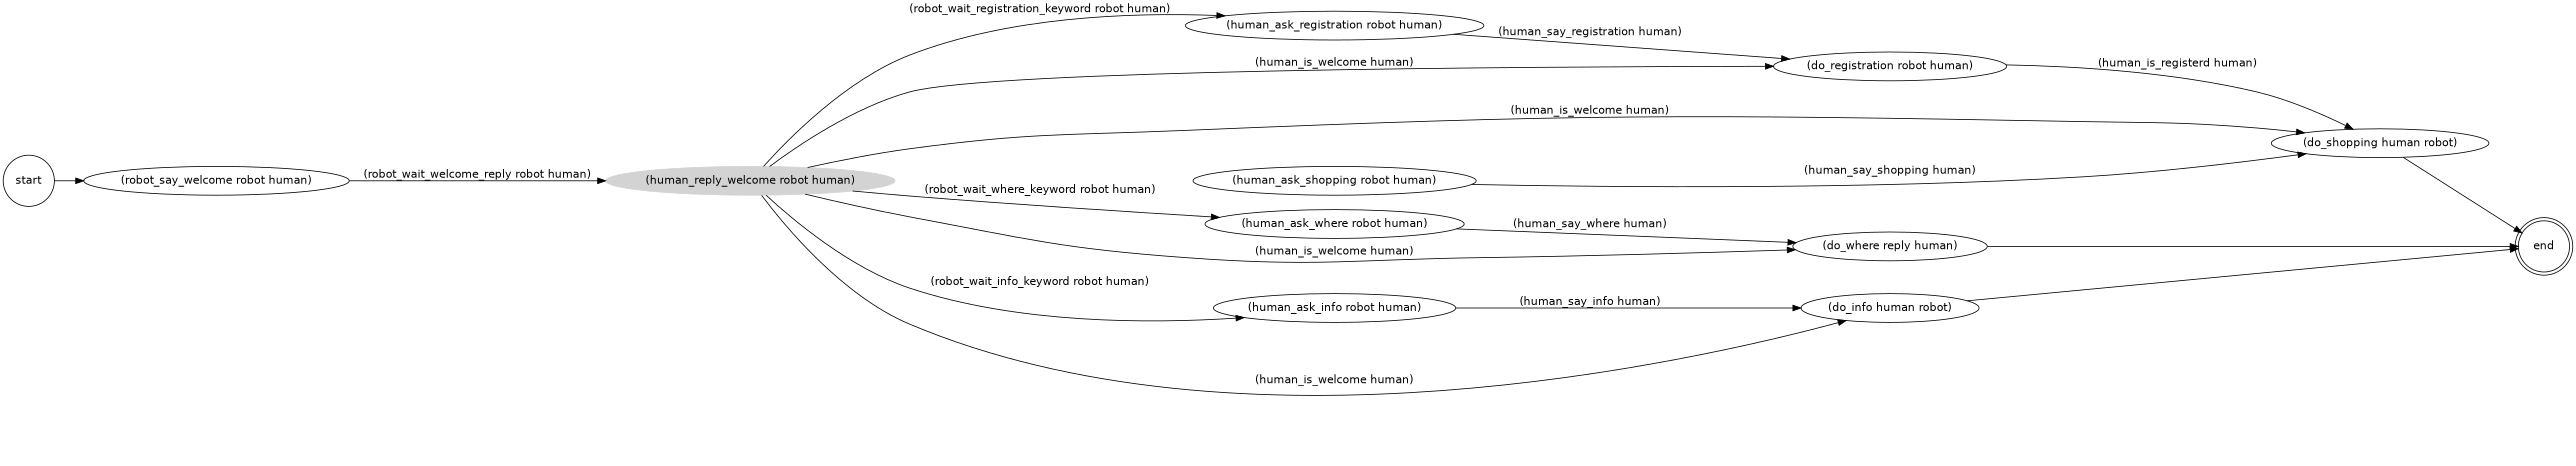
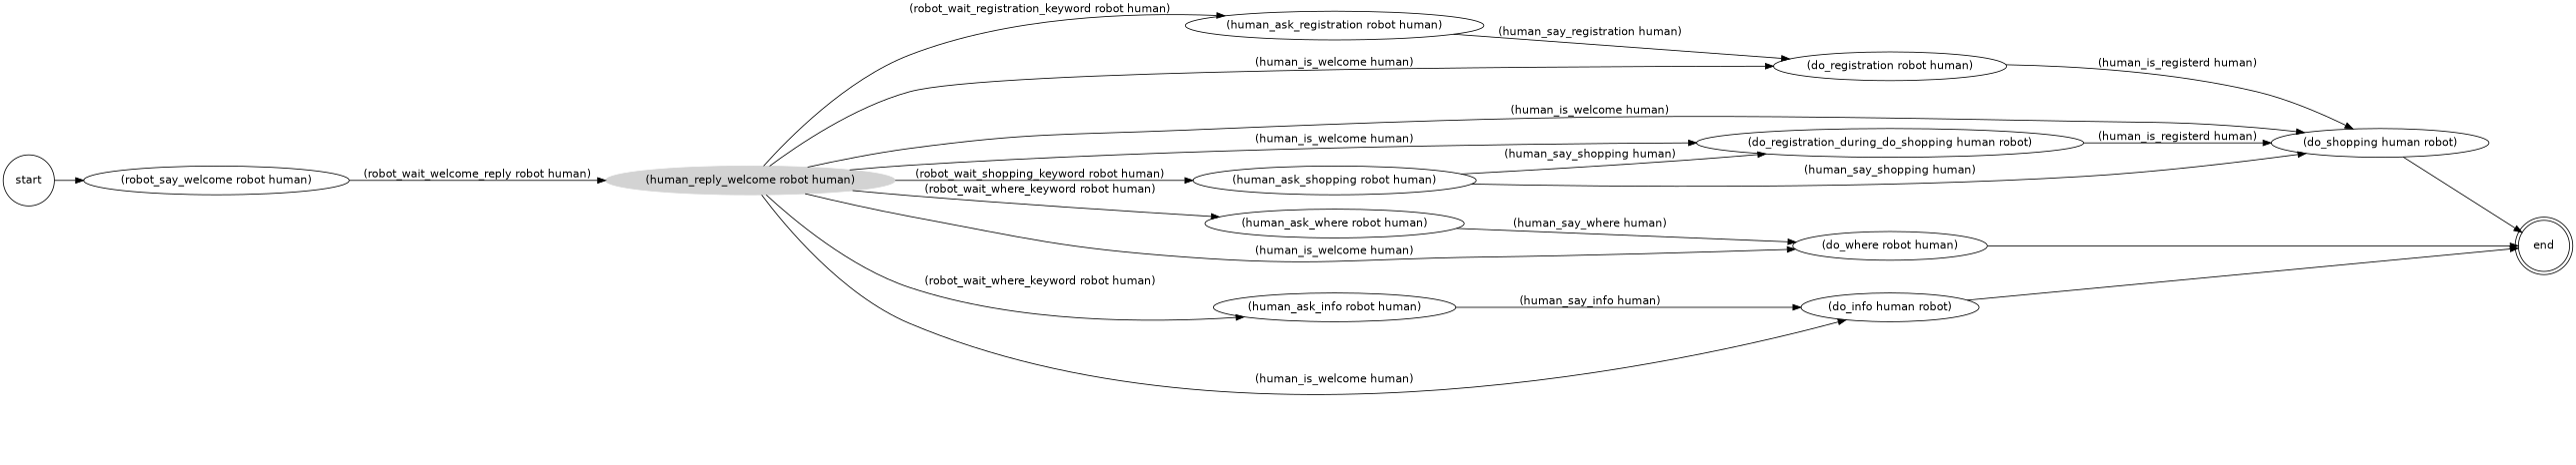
  strict digraph {
    fontname=helvetica
    rankdir=LR
    node [fontname=helvetica shape=ellipse]
    edge [fontname=helvetica]
    n1 [label=end peripheries=2 shape=circle]
    "(do_shopping human robot)"
-   "(do_where robot human)" [label="(do_where reply human)"]
+   "(do_registration_during_do_shopping human robot)"
+   "(do_where robot human)"
    "(do_info human robot)"
    "(do_registration robot human)"
    "(human_ask_shopping robot human)"
    "(human_ask_where robot human)"
    "(human_ask_info robot human)"
    "(human_ask_registration robot human)"
    "(human_reply_welcome robot human)" [color=lightgrey style=filled]
    "(robot_say_welcome robot human)"
    n13 [label=start peripheries=1 shape=circle]
    "(do_shopping human robot)" -> n1
+   "(do_registration_during_do_shopping human robot)" -> "(do_shopping human robot)" [label="(human_is_registerd human)"]
    "(do_where robot human)" -> n1
    "(do_info human robot)" -> n1
    "(do_registration robot human)" -> "(do_shopping human robot)" [label="(human_is_registerd human)"]
    "(human_ask_shopping robot human)" -> "(do_shopping human robot)" [label="(human_say_shopping human)"]
+   "(human_ask_shopping robot human)" -> "(do_registration_during_do_shopping human robot)" [label="(human_say_shopping human)"]
    "(human_ask_where robot human)" -> "(do_where robot human)" [label="(human_say_where human)"]
    "(human_ask_info robot human)" -> "(do_info human robot)" [label="(human_say_info human)"]
    "(human_ask_registration robot human)" -> "(do_registration robot human)" [label="(human_say_registration human)"]
    "(human_reply_welcome robot human)" -> "(do_shopping human robot)" [label="(human_is_welcome human)"]
+   "(human_reply_welcome robot human)" -> "(do_registration_during_do_shopping human robot)" [label="(human_is_welcome human)"]
    "(human_reply_welcome robot human)" -> "(do_where robot human)" [label="(human_is_welcome human)"]
    "(human_reply_welcome robot human)" -> "(do_info human robot)" [label="(human_is_welcome human)"]
    "(human_reply_welcome robot human)" -> "(do_registration robot human)" [label="(human_is_welcome human)"]
+   "(human_reply_welcome robot human)" -> "(human_ask_shopping robot human)" [label="(robot_wait_shopping_keyword robot human)"]
    "(human_reply_welcome robot human)" -> "(human_ask_where robot human)" [label="(robot_wait_where_keyword robot human)"]
-   "(human_reply_welcome robot human)" -> "(human_ask_info robot human)" [label="(robot_wait_info_keyword robot human)"]
+   "(human_reply_welcome robot human)" -> "(human_ask_info robot human)" [label="(robot_wait_where_keyword robot human)"]
    "(human_reply_welcome robot human)" -> "(human_ask_registration robot human)" [label="(robot_wait_registration_keyword robot human)"]
    "(robot_say_welcome robot human)" -> "(human_reply_welcome robot human)" [label="(robot_wait_welcome_reply robot human)"]
    n13 -> "(robot_say_welcome robot human)"
  }
